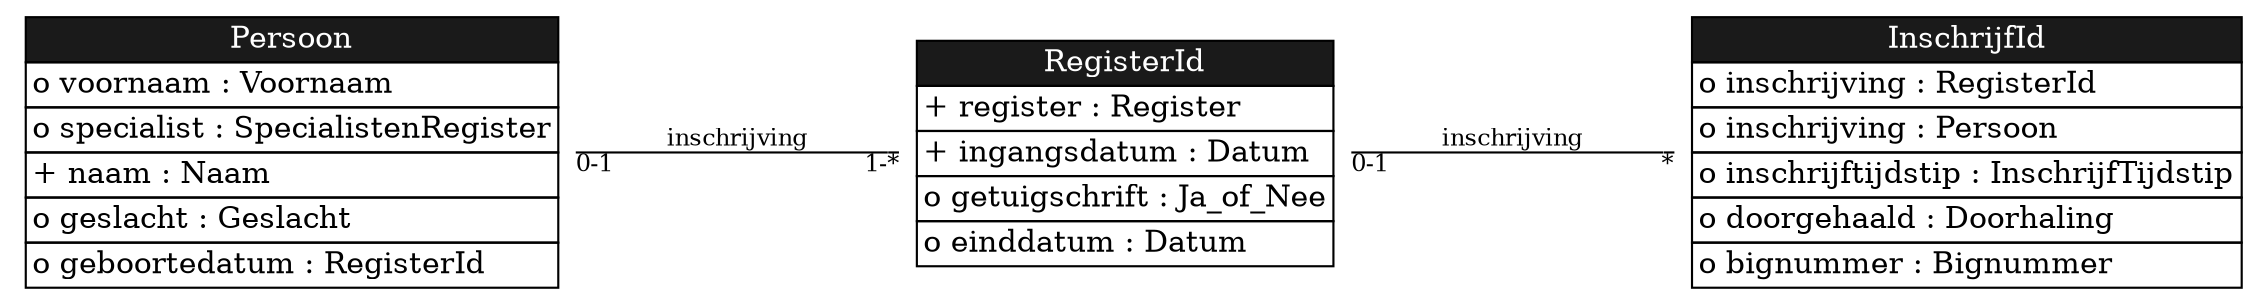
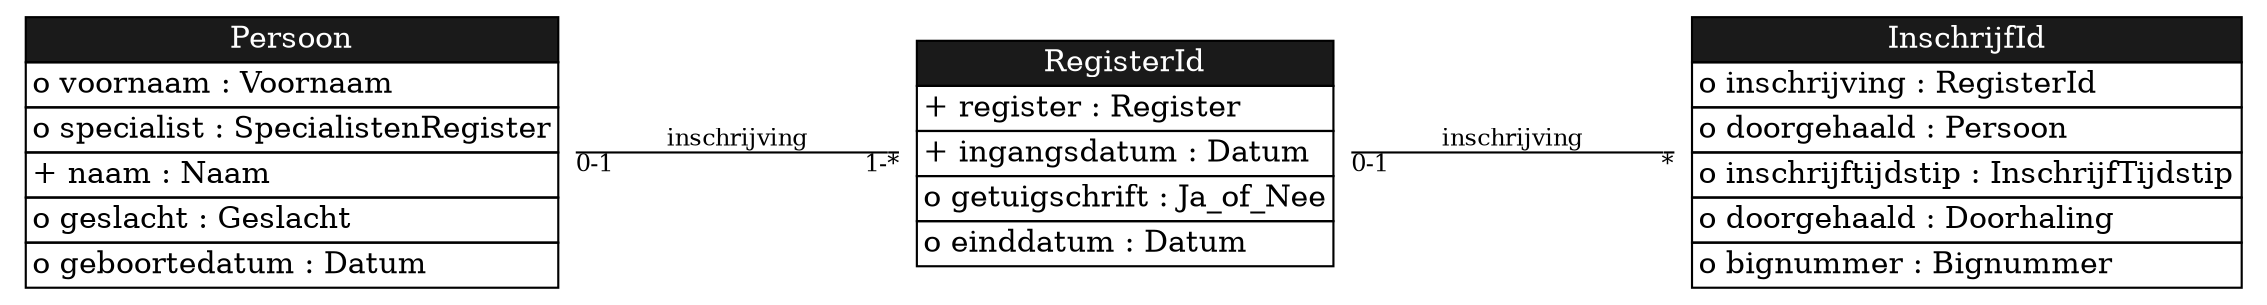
  digraph {
    bgcolor=white
    rankdir=LR
    node [color=purple shape=plaintext]
    edge [arrowhead=onone fontsize=11 labelfloat=true minlen=4 taillabel="0-1" tailport=inschrijving]
-   n1 [label=<<TABLE BGCOLOR="white" COLOR="black" BORDER="0" CELLBORDER="1" CELLSPACING="0"><TR><TD BGCOLOR="gray10" COLOR="black"><FONT COLOR="white">InschrijfId</FONT></TD></TR><TR><TD ALIGN="LEFT" PORT="inschrijving">o inschrijving : RegisterId</TD></TR><TR><TD ALIGN="LEFT" PORT="inschrijving">o inschrijving : Persoon</TD></TR><TR><TD ALIGN="LEFT" PORT="inschrijftijdstip">o inschrijftijdstip : InschrijfTijdstip</TD></TR><TR><TD ALIGN="LEFT" PORT="doorgehaald">o doorgehaald : Doorhaling</TD></TR><TR><TD ALIGN="LEFT" PORT="bignummer">o bignummer : Bignummer</TD></TR></TABLE>>]
-   n2 [label=<<TABLE BGCOLOR="white" COLOR="black" BORDER="0" CELLBORDER="1" CELLSPACING="0"><TR><TD BGCOLOR="gray10" COLOR="black"><FONT COLOR="white">Persoon</FONT></TD></TR><TR><TD ALIGN="LEFT" PORT="voornaam">o voornaam : Voornaam</TD></TR><TR><TD ALIGN="LEFT" PORT="specialist">o specialist : SpecialistenRegister</TD></TR><TR><TD ALIGN="LEFT" PORT="naam">+ naam : Naam</TD></TR><TR><TD ALIGN="LEFT" PORT="geslacht">o geslacht : Geslacht</TD></TR><TR><TD ALIGN="LEFT" PORT="geboortedatum">o geboortedatum : RegisterId</TD></TR></TABLE>>]
+   n1 [label=<<TABLE BGCOLOR="white" COLOR="black" BORDER="0" CELLBORDER="1" CELLSPACING="0"><TR><TD BGCOLOR="gray10" COLOR="black"><FONT COLOR="white">InschrijfId</FONT></TD></TR><TR><TD ALIGN="LEFT" PORT="inschrijving">o inschrijving : RegisterId</TD></TR><TR><TD ALIGN="LEFT" PORT="inschrijving">o doorgehaald : Persoon</TD></TR><TR><TD ALIGN="LEFT" PORT="inschrijftijdstip">o inschrijftijdstip : InschrijfTijdstip</TD></TR><TR><TD ALIGN="LEFT" PORT="doorgehaald">o doorgehaald : Doorhaling</TD></TR><TR><TD ALIGN="LEFT" PORT="bignummer">o bignummer : Bignummer</TD></TR></TABLE>>]
+   n2 [label=<<TABLE BGCOLOR="white" COLOR="black" BORDER="0" CELLBORDER="1" CELLSPACING="0"><TR><TD BGCOLOR="gray10" COLOR="black"><FONT COLOR="white">Persoon</FONT></TD></TR><TR><TD ALIGN="LEFT" PORT="voornaam">o voornaam : Voornaam</TD></TR><TR><TD ALIGN="LEFT" PORT="specialist">o specialist : SpecialistenRegister</TD></TR><TR><TD ALIGN="LEFT" PORT="naam">+ naam : Naam</TD></TR><TR><TD ALIGN="LEFT" PORT="geslacht">o geslacht : Geslacht</TD></TR><TR><TD ALIGN="LEFT" PORT="geboortedatum">o geboortedatum : Datum</TD></TR></TABLE>>]
    n3 [label=<<TABLE BGCOLOR="white" COLOR="black" BORDER="0" CELLBORDER="1" CELLSPACING="0"><TR><TD BGCOLOR="gray10" COLOR="black"><FONT COLOR="white">RegisterId</FONT></TD></TR><TR><TD ALIGN="LEFT" PORT="register">+ register : Register</TD></TR><TR><TD ALIGN="LEFT" PORT="ingangsdatum">+ ingangsdatum : Datum</TD></TR><TR><TD ALIGN="LEFT" PORT="getuigschrift">o getuigschrift : Ja_of_Nee</TD></TR><TR><TD ALIGN="LEFT" PORT="einddatum">o einddatum : Datum</TD></TR></TABLE>>]
    n2 -> n3 [headlabel="1-*" label=inschrijving]
    n3 -> n1 [headlabel="*" label=inschrijving]
  }
